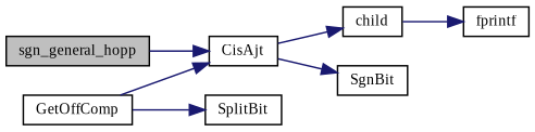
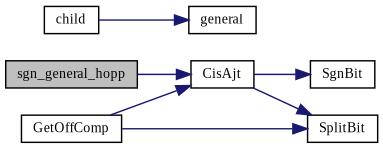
  digraph {
    fontname="Liberation Serif"
    rankdir=LR
    node [color=black fillcolor=white fontname="Liberation Serif" fontsize=10 shape=record style=filled]
    edge [color=midnightblue fontname="Liberation Serif" fontsize=10 labelfontname=Helvetica labelfontsize=10 style=solid]
    n1 [fillcolor=grey75 fontcolor=black height=0.2 label=sgn_general_hopp width=0.4]
    n2 [height=0.2 label=CisAjt width=0.4]
    n3 [height=0.2 label=child width=0.4]
    n4 [height=0.2 label=SgnBit width=0.4]
-   n5 [height=0.2 label=fprintf width=0.4]
+   n5 [height=0.2 label=general width=0.4]
    n6 [height=0.2 label=GetOffComp width=0.4]
    n7 [height=0.2 label=SplitBit width=0.4]
    n1 -> n2
-   n2 -> n3
+   n2 -> n7
    n2 -> n4
    n3 -> n5
    n6 -> n2
    n6 -> n7
  }
